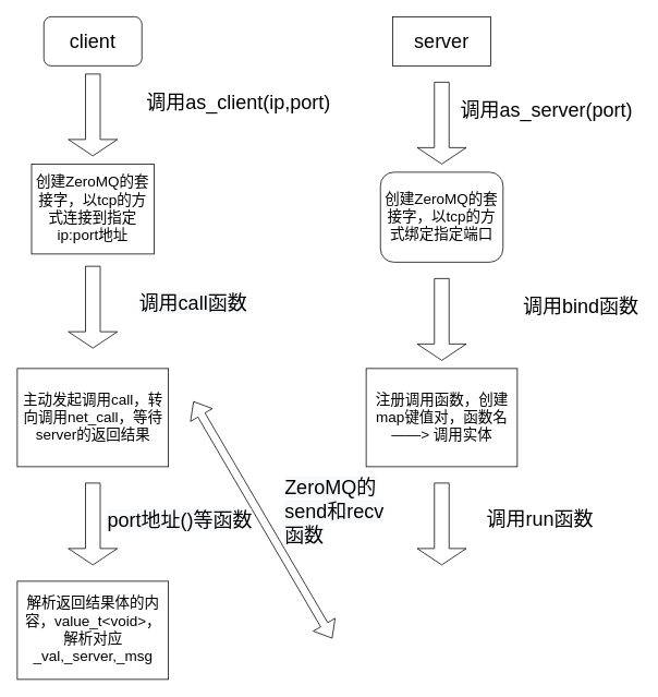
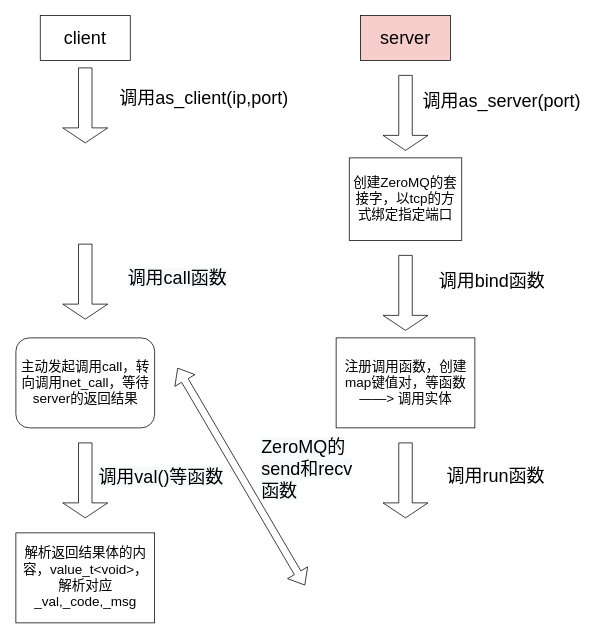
  <mxCell id="0" />
  <mxCell id="1" parent="0" />
- <mxCell id="2" value="&lt;font style=&quot;font-size: 24px&quot;&gt;client&lt;/font&gt;" style="whiteSpace=wrap;html=1;rounded=1;" vertex="1" parent="1"><mxGeometry x="53" y="20" width="120" height="60" as="geometry" /></mxCell>
- <mxCell id="3" value="&lt;font style=&quot;font-size: 24px&quot;&gt;server&lt;/font&gt;" style="rounded=0;whiteSpace=wrap;html=1;" vertex="1" parent="1"><mxGeometry x="480" y="20" width="120" height="60" as="geometry" /></mxCell>
- <mxCell id="4" value="&lt;font style=&quot;font-size: 18px&quot;&gt;创建ZeroMQ的套接字，以tcp的方式绑定指定端口&lt;/font&gt;" style="whiteSpace=wrap;html=1;rounded=1;" vertex="1" parent="1"><mxGeometry x="465" y="210" width="150" height="110" as="geometry" /></mxCell>
+ <mxCell id="2" value="&lt;font style=&quot;font-size: 24px&quot;&gt;client&lt;/font&gt;" style="rounded=0;whiteSpace=wrap;html=1;" vertex="1" parent="1"><mxGeometry x="53" y="20" width="120" height="60" as="geometry" /></mxCell>
+ <mxCell id="3" value="&lt;font style=&quot;font-size: 24px&quot;&gt;server&lt;/font&gt;" style="rounded=0;whiteSpace=wrap;html=1;fillColor=#f8cecc;" vertex="1" parent="1"><mxGeometry x="480" y="20" width="120" height="60" as="geometry" /></mxCell>
+ <mxCell id="4" value="&lt;font style=&quot;font-size: 18px&quot;&gt;创建ZeroMQ的套接字，以tcp的方式绑定指定端口&lt;/font&gt;" style="rounded=0;whiteSpace=wrap;html=1;" vertex="1" parent="1"><mxGeometry x="465" y="210" width="150" height="110" as="geometry" /></mxCell>
  <mxCell id="5" value="" style="shape=singleArrow;direction=south;whiteSpace=wrap;html=1;fontSize=24;fontColor=none;fillColor=none;" vertex="1" parent="1"><mxGeometry x="510" y="100" width="60" height="100" as="geometry" /></mxCell>
  <mxCell id="6" value="调用as_server(port)" style="text;html=1;align=center;verticalAlign=middle;resizable=0;points=[];autosize=1;strokeColor=none;fillColor=none;fontSize=24;fontColor=none;" vertex="1" parent="1"><mxGeometry x="553" y="120" width="230" height="30" as="geometry" /></mxCell>
  <mxCell id="7" value="" style="shape=singleArrow;direction=south;whiteSpace=wrap;html=1;fontSize=24;fontColor=none;fillColor=none;" vertex="1" parent="1"><mxGeometry x="510" y="340" width="60" height="100" as="geometry" /></mxCell>
- <mxCell id="8" value="&lt;span style=&quot;font-size: 18px&quot;&gt;注册调用函数，创建map键值对，函数名 ——&amp;gt; 调用实体&lt;/span&gt;" style="rounded=0;whiteSpace=wrap;html=1;" vertex="1" parent="1"><mxGeometry x="447.5" y="450" width="185" height="120" as="geometry" /></mxCell>
- <mxCell id="9" value="调用bind函数" style="text;html=1;align=center;verticalAlign=middle;resizable=0;points=[];autosize=1;strokeColor=none;fillColor=none;fontSize=24;fontColor=none;" vertex="1" parent="1"><mxGeometry x="630" y="360" width="160" height="30" as="geometry" /></mxCell>
+ <mxCell id="8" value="&lt;span style=&quot;font-size: 18px&quot;&gt;注册调用函数，创建map键值对，等函数 ——&amp;gt; 调用实体&lt;/span&gt;" style="rounded=0;whiteSpace=wrap;html=1;" vertex="1" parent="1"><mxGeometry x="447.5" y="450" width="185" height="120" as="geometry" /></mxCell>
+ <mxCell id="9" value="调用bind函数" style="text;html=1;align=center;verticalAlign=middle;resizable=0;points=[];autosize=1;strokeColor=none;fillColor=none;fontSize=24;fontColor=none;" vertex="1" parent="1"><mxGeometry x="575" y="360" width="160" height="30" as="geometry" /></mxCell>
  <mxCell id="10" value="" style="shape=singleArrow;direction=south;whiteSpace=wrap;html=1;fontSize=24;fontColor=none;fillColor=none;" vertex="1" parent="1"><mxGeometry x="83" y="90" width="60" height="100" as="geometry" /></mxCell>
- <mxCell id="11" value="&lt;font style=&quot;font-size: 18px&quot;&gt;创建ZeroMQ的套接字，以tcp的方式连接到指定ip:port地址&lt;/font&gt;" style="rounded=0;whiteSpace=wrap;html=1;" vertex="1" parent="1"><mxGeometry x="38" y="200" width="150" height="110" as="geometry" /></mxCell>
- <mxCell id="12" value="调用as_client(ip,port)" style="text;html=1;align=center;verticalAlign=middle;resizable=0;points=[];autosize=1;strokeColor=none;fillColor=none;fontSize=24;fontColor=none;" vertex="1" parent="1"><mxGeometry x="171" y="110" width="240" height="30" as="geometry" /></mxCell>
+ <mxCell id="12" value="调用as_client(ip,port)" style="text;html=1;align=center;verticalAlign=middle;resizable=0;points=[];autosize=1;strokeColor=none;fillColor=none;fontSize=24;fontColor=none;" vertex="1" parent="1"><mxGeometry x="151" y="115" width="240" height="30" as="geometry" /></mxCell>
  <mxCell id="13" value="" style="shape=singleArrow;direction=south;whiteSpace=wrap;html=1;fontSize=24;fontColor=none;fillColor=none;" vertex="1" parent="1"><mxGeometry x="83" y="325" width="60" height="100" as="geometry" /></mxCell>
- <mxCell id="14" value="&lt;span style=&quot;font-size: 18px&quot;&gt;主动发起调用call，转向调用net_call，等待server的返回结果&lt;br&gt;&lt;/span&gt;" style="rounded=0;whiteSpace=wrap;html=1;" vertex="1" parent="1"><mxGeometry x="20.5" y="450" width="185" height="120" as="geometry" /></mxCell>
+ <mxCell id="14" value="&lt;span style=&quot;font-size: 18px&quot;&gt;主动发起调用call，转向调用net_call，等待server的返回结果&lt;br&gt;&lt;/span&gt;" style="whiteSpace=wrap;html=1;rounded=1;" vertex="1" parent="1"><mxGeometry x="20.5" y="450" width="185" height="120" as="geometry" /></mxCell>
  <mxCell id="15" value="" style="shape=singleArrow;direction=south;whiteSpace=wrap;html=1;fontSize=24;fontColor=none;fillColor=none;" vertex="1" parent="1"><mxGeometry x="510" y="590" width="60" height="100" as="geometry" /></mxCell>
  <mxCell id="16" value="调用run函数" style="text;html=1;align=center;verticalAlign=middle;resizable=0;points=[];autosize=1;strokeColor=none;fillColor=none;fontSize=24;fontColor=none;" vertex="1" parent="1"><mxGeometry x="585" y="620" width="150" height="30" as="geometry" /></mxCell>
  <mxCell id="17" value="" style="shape=singleArrow;direction=south;whiteSpace=wrap;html=1;fontSize=24;fontColor=none;fillColor=none;" vertex="1" parent="1"><mxGeometry x="83" y="590" width="60" height="100" as="geometry" /></mxCell>
- <mxCell id="18" value="&lt;span style=&quot;font-size: 18px&quot;&gt;解析返回结果体的内容，&lt;/span&gt;&lt;span style=&quot;font-size: 18px&quot;&gt;value_t&amp;lt;void&amp;gt;，解析对应_val,_server,_msg&lt;/span&gt;" style="rounded=0;whiteSpace=wrap;html=1;" vertex="1" parent="1"><mxGeometry x="20.5" y="710" width="185" height="120" as="geometry" /></mxCell>
+ <mxCell id="18" value="&lt;span style=&quot;font-size: 18px&quot;&gt;解析返回结果体的内容，&lt;/span&gt;&lt;span style=&quot;font-size: 18px&quot;&gt;value_t&amp;lt;void&amp;gt;，解析对应_val,_code,_msg&lt;/span&gt;" style="rounded=0;whiteSpace=wrap;html=1;" vertex="1" parent="1"><mxGeometry x="20.5" y="710" width="185" height="120" as="geometry" /></mxCell>
  <mxCell id="19" value="" style="shape=flexArrow;endArrow=classic;startArrow=classic;html=1;fontSize=24;fontColor=none;" edge="1" parent="1"><mxGeometry width="100" height="100" relative="1" as="geometry"><mxPoint x="236" y="490" as="sourcePoint" /><mxPoint x="406" y="780" as="targetPoint" /></mxGeometry></mxCell>
  <mxCell id="20" value="&lt;span style=&quot;color: rgb(0 , 0 , 0) ; font-family: &amp;#34;helvetica&amp;#34; ; font-size: 24px ; font-style: normal ; font-weight: 400 ; letter-spacing: normal ; text-align: center ; text-indent: 0px ; text-transform: none ; word-spacing: 0px ; background-color: rgb(248 , 249 , 250) ; display: inline ; float: none&quot;&gt;调用call函数&lt;/span&gt;" style="text;whiteSpace=wrap;html=1;fontSize=24;fontColor=none;" vertex="1" parent="1"><mxGeometry x="168" y="350" width="170" height="40" as="geometry" /></mxCell>
- <mxCell id="21" value="&lt;span style=&quot;color: rgb(0 , 0 , 0) ; font-family: &amp;#34;helvetica&amp;#34; ; font-size: 24px ; font-style: normal ; font-weight: 400 ; letter-spacing: normal ; text-align: center ; text-indent: 0px ; text-transform: none ; word-spacing: 0px ; background-color: rgb(248 , 249 , 250) ; display: inline ; float: none&quot;&gt;port地址()等函数&lt;/span&gt;" style="text;whiteSpace=wrap;html=1;fontSize=24;fontColor=none;" vertex="1" parent="1"><mxGeometry x="129" y="615" width="218" height="50" as="geometry" /></mxCell>
+ <mxCell id="21" value="&lt;span style=&quot;color: rgb(0 , 0 , 0) ; font-family: &amp;#34;helvetica&amp;#34; ; font-size: 24px ; font-style: normal ; font-weight: 400 ; letter-spacing: normal ; text-align: center ; text-indent: 0px ; text-transform: none ; word-spacing: 0px ; background-color: rgb(248 , 249 , 250) ; display: inline ; float: none&quot;&gt;调用val()等函数&lt;/span&gt;" style="text;whiteSpace=wrap;html=1;fontSize=24;fontColor=none;" vertex="1" parent="1"><mxGeometry x="129" y="615" width="218" height="50" as="geometry" /></mxCell>
  <mxCell id="22" value="&lt;span style=&quot;color: rgb(0 , 0 , 0) ; font-family: &amp;#34;helvetica&amp;#34; ; font-size: 24px ; font-style: normal ; font-weight: 400 ; letter-spacing: normal ; text-align: center ; text-indent: 0px ; text-transform: none ; word-spacing: 0px ; background-color: rgb(248 , 249 , 250) ; display: inline ; float: none&quot;&gt;ZeroMQ的send和recv函数&lt;/span&gt;" style="text;whiteSpace=wrap;html=1;fontSize=24;fontColor=none;" vertex="1" parent="1"><mxGeometry x="346" y="575" width="130" height="100" as="geometry" /></mxCell>
